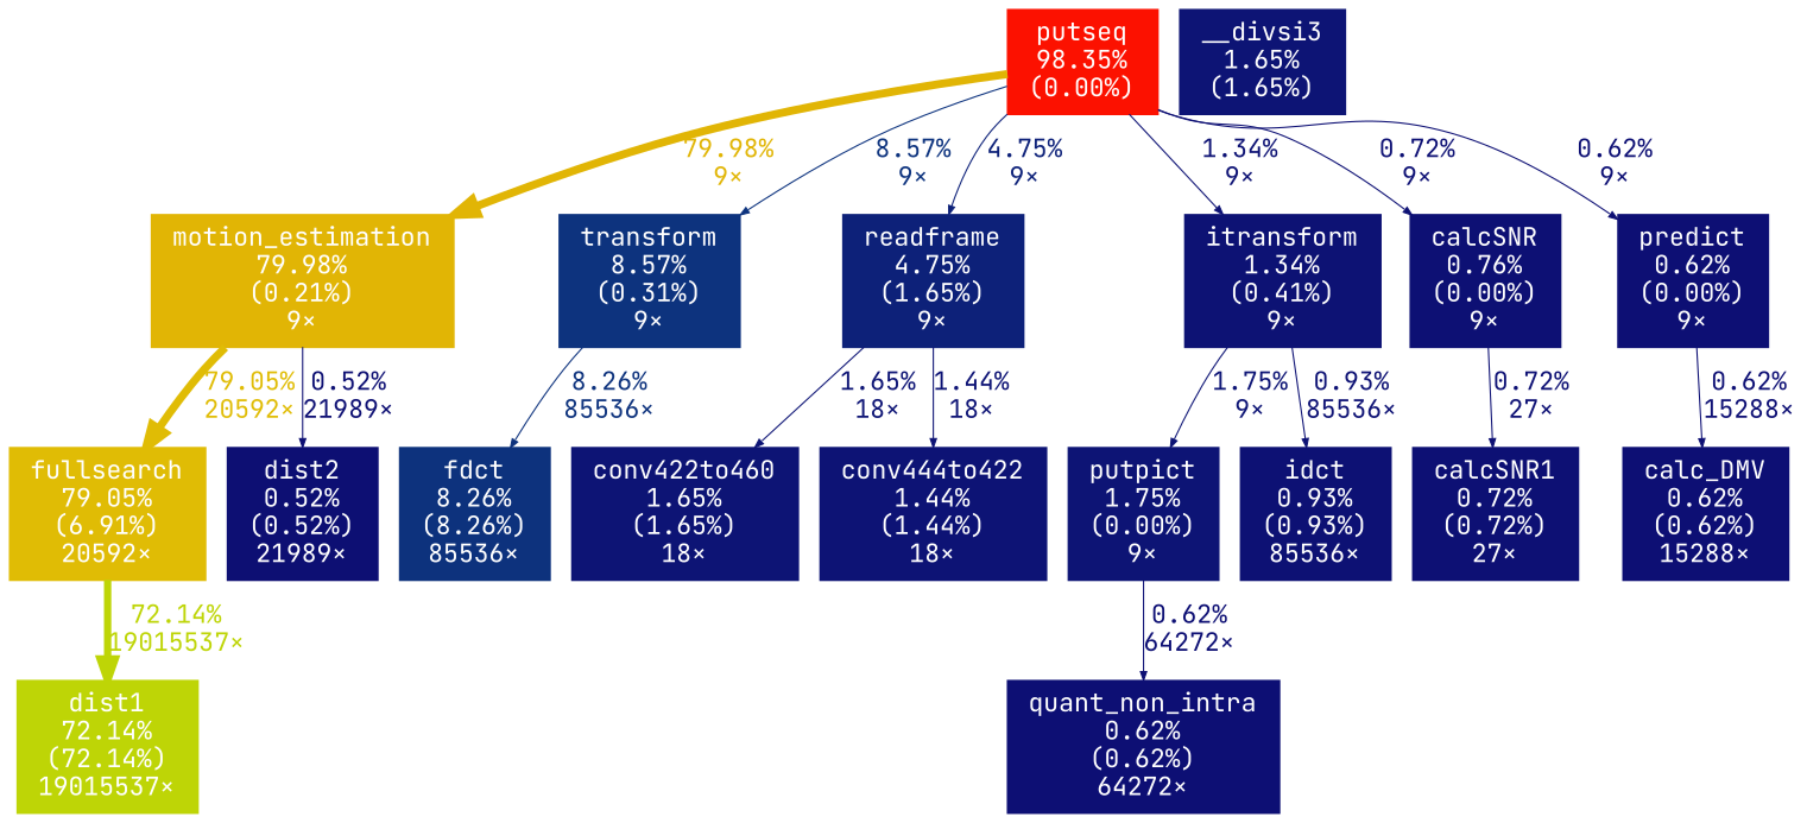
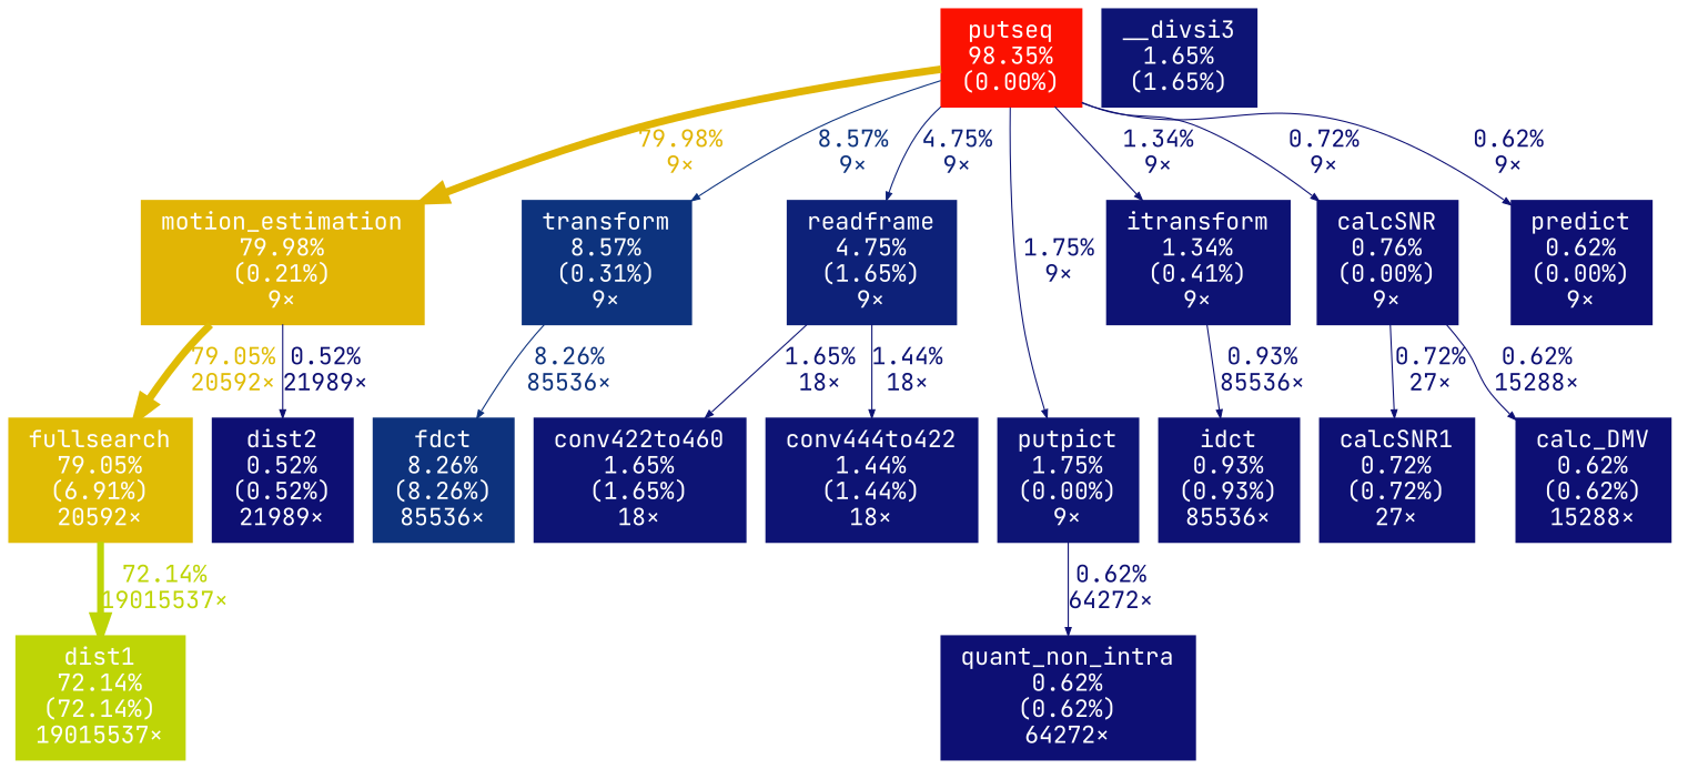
  digraph {
    fontname="JetBrains Mono"
    nodesep=0.125
    ranksep=0.25
    node [color="#0d1475" fontcolor="#ffffff" fontname="JetBrains Mono" fontsize=10.00 shape=box style=filled]
    edge [arrowsize=0.35 color="#0d0f74" fontcolor="#0d0f74" fontname="JetBrains Mono" fontsize=10.00 labeldistance=0.50 penwidth=0.50]
    n1 [color="#fc1100" height=0 label="putseq\n98.35%\n(0.00%)" width=0]
    n2 [color="#e1b505" height=0 label="motion_estimation\n79.98%\n(0.21%)\n9×" width=0]
    n3 [color="#0d337e" height=0 label="transform\n8.57%\n(0.31%)\n9×" width=0]
    n4 [color="#0d2179" height=0 label="readframe\n4.75%\n(1.65%)\n9×" width=0]
    n5 [height=0 label="putpict\n1.75%\n(0.00%)\n9×" width=0]
    n6 [color="#0d1274" height=0 label="itransform\n1.34%\n(0.41%)\n9×" width=0]
    n7 [color="#0d1074" height=0 label="calcSNR\n0.76%\n(0.00%)\n9×" width=0]
    n8 [color="#0d0f74" height=0 label="predict\n0.62%\n(0.00%)\n9×" width=0]
    n9 [color="#e0bc05" height=0 label="fullsearch\n79.05%\n(6.91%)\n20592×" width=0]
    n10 [color="#0d0f73" height=0 label="dist2\n0.52%\n(0.52%)\n21989×" width=0]
    n11 [color="#0d327d" height=0 label="fdct\n8.26%\n(8.26%)\n85536×" width=0]
    n12 [height=0 label="conv422to460\n1.65%\n(1.65%)\n18×" width=0]
    n13 [color="#0d1375" height=0 label="conv444to422\n1.44%\n(1.44%)\n18×" width=0]
    n14 [color="#0d0f74" height=0 label="quant_non_intra\n0.62%\n(0.62%)\n64272×" width=0]
    n15 [color="#0d1174" height=0 label="idct\n0.93%\n(0.93%)\n85536×" width=0]
    n16 [color="#0d1074" height=0 label="calcSNR1\n0.72%\n(0.72%)\n27×" width=0]
    n17 [color="#0d0f74" height=0 label="calc_DMV\n0.62%\n(0.62%)\n15288×" width=0]
    n18 [color="#bed506" height=0 label="dist1\n72.14%\n(72.14%)\n19015537×" width=0]
    n19 [height=0 label="__divsi3\n1.65%\n(1.65%)" width=0]
    n1 -> n2 [arrowsize=0.89 color="#e1b505" fontcolor="#e1b505" label="79.98%\n9×" labeldistance=3.20 penwidth=3.20]
    n1 -> n3 [color="#0d337e" fontcolor="#0d337e" label="8.57%\n9×"]
    n1 -> n4 [color="#0d2179" fontcolor="#0d2179" label="4.75%\n9×"]
-   n6 -> n5 [color="#0d1475" fontcolor="#0d1475" label="1.75%\n9×"]
+   n1 -> n5 [color="#0d1475" fontcolor="#0d1475" label="1.75%\n9×"]
    n1 -> n6 [color="#0d1274" fontcolor="#0d1274" label="1.34%\n9×"]
    n1 -> n7 [color="#0d1074" fontcolor="#0d1074" label="0.72%\n9×"]
    n1 -> n8 [label="0.62%\n9×"]
    n2 -> n9 [arrowsize=0.89 color="#e0bc05" fontcolor="#e0bc05" label="79.05%\n20592×" labeldistance=3.16 penwidth=3.16]
    n2 -> n10 [color="#0d0f73" fontcolor="#0d0f73" label="0.52%\n21989×"]
    n3 -> n11 [color="#0d327d" fontcolor="#0d327d" label="8.26%\n85536×"]
    n4 -> n12 [color="#0d1475" fontcolor="#0d1475" label="1.65%\n18×"]
    n4 -> n13 [color="#0d1375" fontcolor="#0d1375" label="1.44%\n18×"]
    n5 -> n14 [label="0.62%\n64272×"]
    n6 -> n15 [color="#0d1174" fontcolor="#0d1174" label="0.93%\n85536×"]
    n7 -> n16 [color="#0d1074" fontcolor="#0d1074" label="0.72%\n27×"]
-   n8 -> n17 [label="0.62%\n15288×"]
+   n7 -> n17 [label="0.62%\n15288×"]
    n9 -> n18 [arrowsize=0.85 color="#bed506" fontcolor="#bed506" label="72.14%\n19015537×" labeldistance=2.89 penwidth=2.89]
  }
